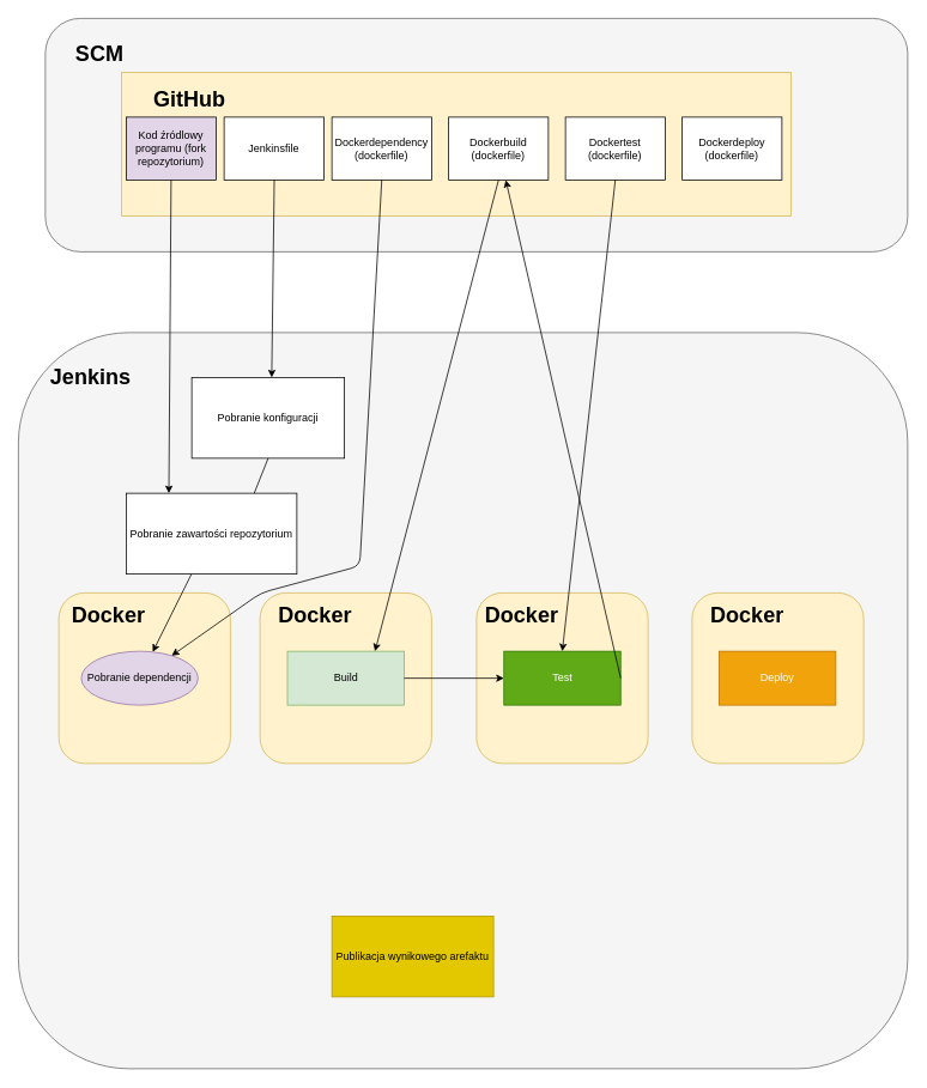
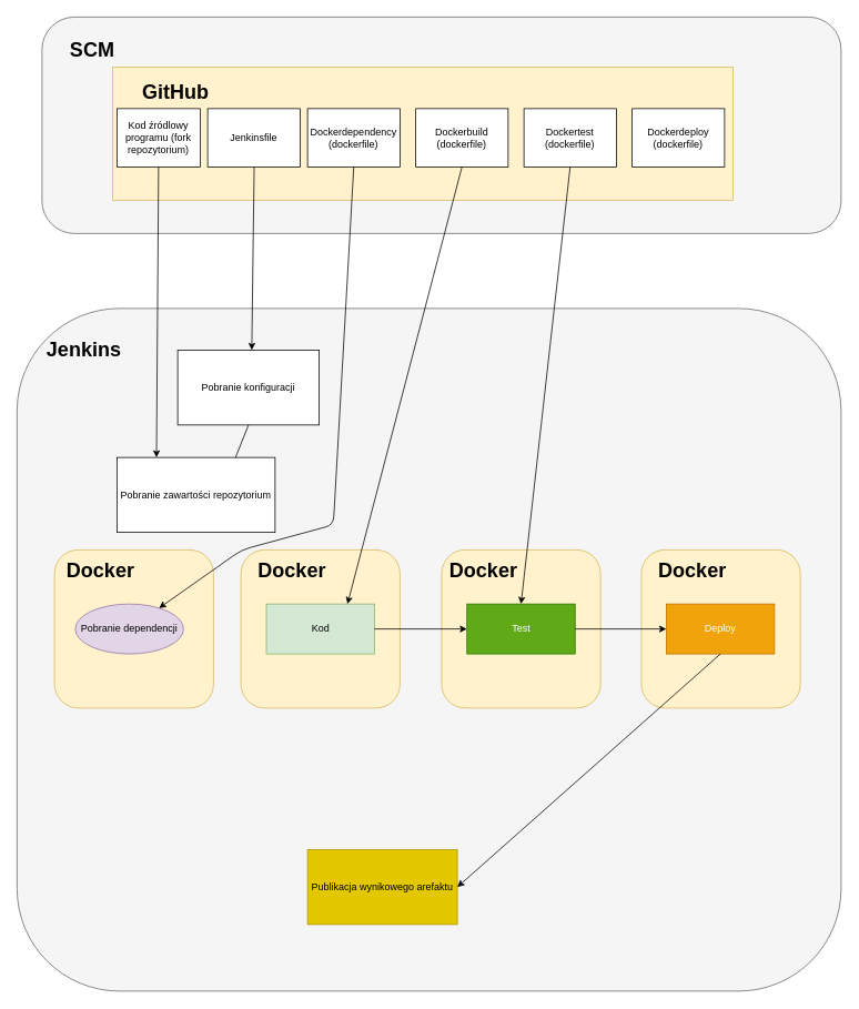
  <mxCell id="0" />
  <mxCell id="1" parent="0" />
  <mxCell id="2" value="" style="rounded=1;whiteSpace=wrap;html=1;fillColor=#f5f5f5;strokeColor=#666666;fontColor=#333333;" parent="1" vertex="1"><mxGeometry x="50" y="20" width="960" height="260" as="geometry" /></mxCell>
  <mxCell id="3" value="SCM" style="text;strokeColor=none;fillColor=none;html=1;fontSize=24;fontStyle=1;verticalAlign=middle;align=center;" parent="1" vertex="1"><mxGeometry x="60" y="40" width="100" height="40" as="geometry" /></mxCell>
  <mxCell id="4" value="" style="rounded=0;whiteSpace=wrap;html=1;fillColor=#fff2cc;strokeColor=#d6b656;" parent="1" vertex="1"><mxGeometry x="135" y="80" width="745" height="160" as="geometry" /></mxCell>
  <mxCell id="5" value="GitHub" style="text;strokeColor=none;fillColor=none;html=1;fontSize=24;fontStyle=1;verticalAlign=middle;align=center;" parent="1" vertex="1"><mxGeometry x="160" y="90" width="100" height="40" as="geometry" /></mxCell>
- <mxCell id="6" value="Kod źródlowy programu (fork repozytorium)" style="rounded=0;whiteSpace=wrap;html=1;fillColor=#e1d5e7;" parent="1" vertex="1"><mxGeometry x="140" y="130" width="100" height="70" as="geometry" /></mxCell>
+ <mxCell id="6" value="Kod źródlowy programu (fork repozytorium)" style="rounded=0;whiteSpace=wrap;html=1;" parent="1" vertex="1"><mxGeometry x="140" y="130" width="100" height="70" as="geometry" /></mxCell>
  <mxCell id="7" value="Pobranie konfiguracji pipeline" style="rounded=0;whiteSpace=wrap;html=1;" parent="1" vertex="1"><mxGeometry x="250" y="490" width="230" height="120" as="geometry" /></mxCell>
  <mxCell id="8" value="" style="rounded=1;whiteSpace=wrap;html=1;fillColor=#f5f5f5;strokeColor=#666666;fontColor=#333333;" parent="1" vertex="1"><mxGeometry x="20" y="370" width="990" height="820" as="geometry" /></mxCell>
  <mxCell id="9" value="Jenkins" style="text;strokeColor=none;fillColor=none;html=1;fontSize=24;fontStyle=1;verticalAlign=middle;align=center;" parent="1" vertex="1"><mxGeometry x="50" y="400" width="100" height="40" as="geometry" /></mxCell>
  <mxCell id="10" value="Pobranie konfiguracji" style="rounded=0;whiteSpace=wrap;html=1;" parent="1" vertex="1"><mxGeometry x="213" y="420" width="170" height="90" as="geometry" /></mxCell>
  <mxCell id="11" value="Pobranie zawartości repozytorium" style="rounded=0;whiteSpace=wrap;html=1;" parent="1" vertex="1"><mxGeometry x="140" y="549" width="190" height="90" as="geometry" /></mxCell>
  <mxCell id="12" value="" style="endArrow=none;html=1;rounded=0;exitX=0.5;exitY=1;exitDx=0;exitDy=0;entryX=0.75;entryY=0;entryDx=0;entryDy=0;" parent="1" source="10" target="11" edge="1"><mxGeometry width="50" height="50" relative="1" as="geometry"><mxPoint x="320" y="510" as="sourcePoint" /><mxPoint x="370" y="460" as="targetPoint" /></mxGeometry></mxCell>
  <mxCell id="13" value="" style="endArrow=classic;html=1;rounded=0;exitX=0.5;exitY=1;exitDx=0;exitDy=0;entryX=0.25;entryY=0;entryDx=0;entryDy=0;" parent="1" source="6" target="11" edge="1"><mxGeometry width="50" height="50" relative="1" as="geometry"><mxPoint x="320" y="510" as="sourcePoint" /><mxPoint x="370" y="460" as="targetPoint" /></mxGeometry></mxCell>
  <mxCell id="14" value="" style="endArrow=classic;html=1;rounded=0;exitX=0.5;exitY=1;exitDx=0;exitDy=0;" parent="1" edge="1"><mxGeometry width="50" height="50" relative="1" as="geometry"><mxPoint x="305" y="190" as="sourcePoint" /><mxPoint x="302" y="420" as="targetPoint" /><Array as="points" /></mxGeometry></mxCell>
  <mxCell id="15" value="Publikacja wynikowego arefaktu" style="rounded=0;whiteSpace=wrap;html=1;fillColor=#e3c800;strokeColor=#B09500;fontColor=#000000;" parent="1" vertex="1"><mxGeometry x="369" y="1020" width="180" height="90" as="geometry" /></mxCell>
  <mxCell id="16" value="Dockerbuild (dockerfile)" style="rounded=0;whiteSpace=wrap;html=1;" parent="1" vertex="1"><mxGeometry x="499" y="130" width="111" height="70" as="geometry" /></mxCell>
  <mxCell id="17" value="Dockertest (dockerfile)" style="rounded=0;whiteSpace=wrap;html=1;" parent="1" vertex="1"><mxGeometry x="629" y="130" width="111" height="70" as="geometry" /></mxCell>
  <mxCell id="18" value="Jenkinsfile" style="rounded=0;whiteSpace=wrap;html=1;" parent="1" vertex="1"><mxGeometry x="249" y="130" width="111" height="70" as="geometry" /></mxCell>
  <mxCell id="19" value="Dockerdeploy (dockerfile)" style="rounded=0;whiteSpace=wrap;html=1;" parent="1" vertex="1"><mxGeometry x="759" y="130" width="111" height="70" as="geometry" /></mxCell>
  <mxCell id="20" value="Dockerdependency&lt;br&gt;(dockerfile)" style="rounded=0;whiteSpace=wrap;html=1;" parent="1" vertex="1"><mxGeometry x="369" y="130" width="111" height="70" as="geometry" /></mxCell>
  <mxCell id="21" value="" style="rounded=1;whiteSpace=wrap;html=1;fillColor=#fff2cc;strokeColor=#d6b656;" parent="1" vertex="1"><mxGeometry x="65" y="660" width="191" height="190" as="geometry" /></mxCell>
  <mxCell id="22" value="Docker" style="text;strokeColor=none;fillColor=none;html=1;fontSize=24;fontStyle=1;verticalAlign=middle;align=center;" parent="1" vertex="1"><mxGeometry x="89" y="670" width="61" height="30" as="geometry" /></mxCell>
  <mxCell id="23" value="Pobranie dependencji" style="ellipse;whiteSpace=wrap;html=1;fillColor=#e1d5e7;strokeColor=#9673a6;" parent="1" vertex="1"><mxGeometry x="90" y="725" width="130" height="60" as="geometry" /></mxCell>
- <mxCell id="24" value="" style="endArrow=classic;html=1;rounded=0;" parent="1" source="11" target="23" edge="1"><mxGeometry width="50" height="50" relative="1" as="geometry"><mxPoint x="318" y="530" as="sourcePoint" /><mxPoint x="302.5" y="569" as="targetPoint" /></mxGeometry></mxCell>
  <mxCell id="25" value="" style="rounded=1;whiteSpace=wrap;html=1;fillColor=#fff2cc;strokeColor=#d6b656;" parent="1" vertex="1"><mxGeometry x="289" y="660" width="191" height="190" as="geometry" /></mxCell>
- <mxCell id="26" value="Build" style="rounded=0;whiteSpace=wrap;html=1;fillColor=#d5e8d4;strokeColor=#82b366;" parent="1" vertex="1"><mxGeometry x="319.5" y="725" width="130" height="60" as="geometry" /></mxCell>
+ <mxCell id="26" value="Kod" style="rounded=0;whiteSpace=wrap;html=1;fillColor=#d5e8d4;strokeColor=#82b366;" parent="1" vertex="1"><mxGeometry x="319.5" y="725" width="130" height="60" as="geometry" /></mxCell>
  <mxCell id="27" value="" style="rounded=1;whiteSpace=wrap;html=1;fillColor=#fff2cc;strokeColor=#d6b656;" parent="1" vertex="1"><mxGeometry x="530" y="660" width="191" height="190" as="geometry" /></mxCell>
  <mxCell id="28" value="Docker" style="text;strokeColor=none;fillColor=none;html=1;fontSize=24;fontStyle=1;verticalAlign=middle;align=center;" parent="1" vertex="1"><mxGeometry x="319.5" y="670" width="61" height="30" as="geometry" /></mxCell>
  <mxCell id="29" value="Test" style="rounded=0;whiteSpace=wrap;html=1;fillColor=#60a917;strokeColor=#2D7600;fontColor=#ffffff;" parent="1" vertex="1"><mxGeometry x="560.5" y="725" width="130" height="60" as="geometry" /></mxCell>
  <mxCell id="30" value="Docker" style="text;strokeColor=none;fillColor=none;html=1;fontSize=24;fontStyle=1;verticalAlign=middle;align=center;" parent="1" vertex="1"><mxGeometry x="549" y="670" width="61" height="30" as="geometry" /></mxCell>
  <mxCell id="31" value="" style="endArrow=classic;html=1;exitX=1;exitY=0.5;exitDx=0;exitDy=0;entryX=0;entryY=0.5;entryDx=0;entryDy=0;" parent="1" source="26" target="29" edge="1"><mxGeometry width="50" height="50" relative="1" as="geometry"><mxPoint x="620" y="720" as="sourcePoint" /><mxPoint x="670" y="670" as="targetPoint" /></mxGeometry></mxCell>
  <mxCell id="32" value="" style="rounded=1;whiteSpace=wrap;html=1;fillColor=#fff2cc;strokeColor=#d6b656;" parent="1" vertex="1"><mxGeometry x="770" y="660" width="191" height="190" as="geometry" /></mxCell>
  <mxCell id="33" value="Docker" style="text;strokeColor=none;fillColor=none;html=1;fontSize=24;fontStyle=1;verticalAlign=middle;align=center;" parent="1" vertex="1"><mxGeometry x="800" y="670" width="61" height="30" as="geometry" /></mxCell>
  <mxCell id="34" value="Deploy" style="rounded=0;whiteSpace=wrap;html=1;fillColor=#f0a30a;strokeColor=#BD7000;fontColor=#ffffff;" parent="1" vertex="1"><mxGeometry x="800" y="725" width="130" height="60" as="geometry" /></mxCell>
- <mxCell id="35" value="" style="endArrow=classic;html=1;exitX=1;exitY=0.5;exitDx=0;exitDy=0;" parent="1" source="29" target="16" edge="1"><mxGeometry width="50" height="50" relative="1" as="geometry"><mxPoint x="620" y="720" as="sourcePoint" /><mxPoint x="670" y="670" as="targetPoint" /></mxGeometry></mxCell>
+ <mxCell id="35" value="" style="endArrow=classic;html=1;exitX=1;exitY=0.5;exitDx=0;exitDy=0;entryX=0;entryY=0.5;entryDx=0;entryDy=0;" parent="1" source="29" target="34" edge="1"><mxGeometry width="50" height="50" relative="1" as="geometry"><mxPoint x="620" y="720" as="sourcePoint" /><mxPoint x="670" y="670" as="targetPoint" /></mxGeometry></mxCell>
+ <mxCell id="36" value="" style="endArrow=classic;html=1;exitX=0.5;exitY=1;exitDx=0;exitDy=0;entryX=1;entryY=0.5;entryDx=0;entryDy=0;" parent="1" source="34" target="15" edge="1"><mxGeometry width="50" height="50" relative="1" as="geometry"><mxPoint x="620" y="720" as="sourcePoint" /><mxPoint x="670" y="670" as="targetPoint" /></mxGeometry></mxCell>
  <mxCell id="37" value="" style="endArrow=classic;html=1;exitX=0.5;exitY=1;exitDx=0;exitDy=0;" edge="1" parent="1" source="20" target="23"><mxGeometry width="50" height="50" relative="1" as="geometry"><mxPoint x="460" y="450" as="sourcePoint" /><mxPoint x="510" y="400" as="targetPoint" /><Array as="points"><mxPoint x="400" y="630" /><mxPoint x="290" y="660" /></Array></mxGeometry></mxCell>
  <mxCell id="38" value="" style="endArrow=classic;html=1;exitX=0.5;exitY=1;exitDx=0;exitDy=0;entryX=0.75;entryY=0;entryDx=0;entryDy=0;" edge="1" parent="1" source="16" target="26"><mxGeometry width="50" height="50" relative="1" as="geometry"><mxPoint x="460" y="450" as="sourcePoint" /><mxPoint x="510" y="400" as="targetPoint" /></mxGeometry></mxCell>
  <mxCell id="39" value="" style="endArrow=classic;html=1;exitX=0.5;exitY=1;exitDx=0;exitDy=0;entryX=0.5;entryY=0;entryDx=0;entryDy=0;" edge="1" parent="1" source="17" target="29"><mxGeometry width="50" height="50" relative="1" as="geometry"><mxPoint x="460" y="450" as="sourcePoint" /><mxPoint x="510" y="400" as="targetPoint" /></mxGeometry></mxCell>
